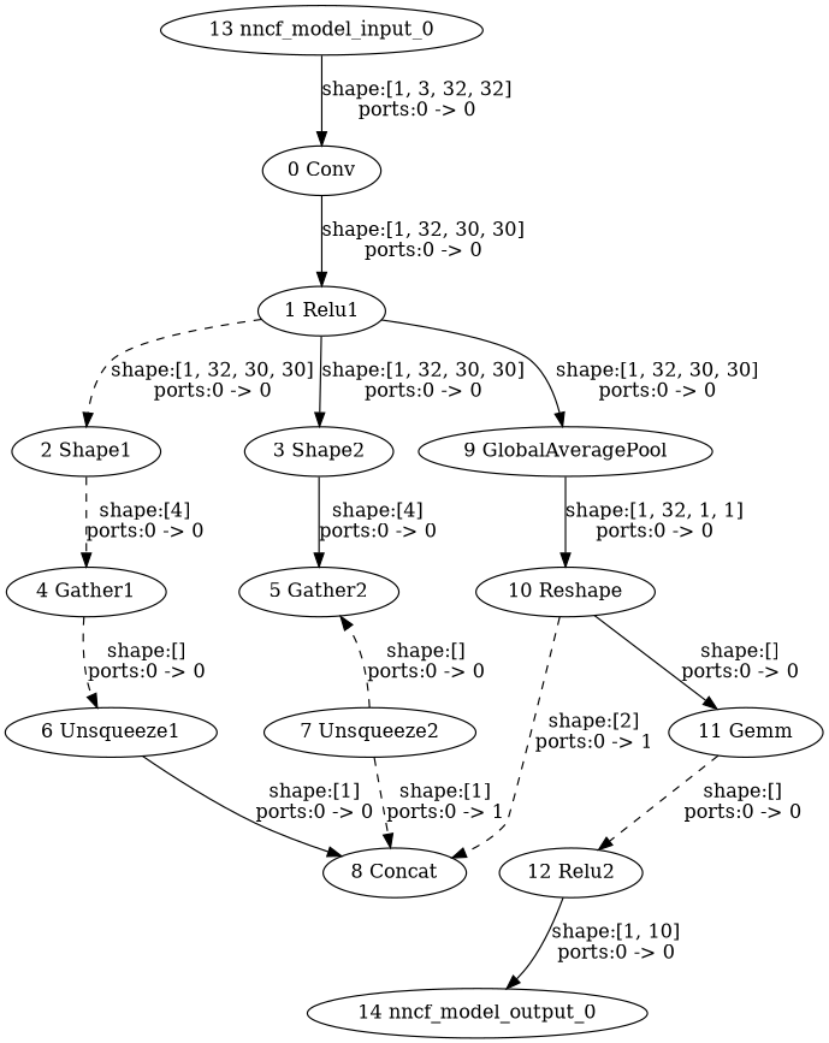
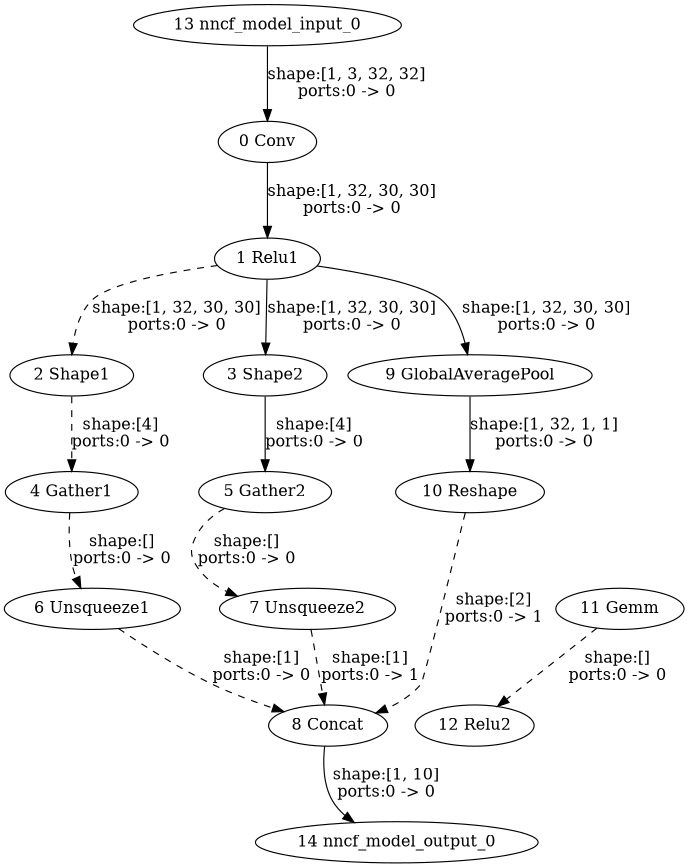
  strict digraph {
    node [type=Relu]
    edge [style=solid]
    "0 Conv" [type=Conv]
    "1 Relu1"
    "2 Shape1" [type=Shape]
    "3 Shape2" [type=Shape]
    "9 GlobalAveragePool" [type=GlobalAveragePool]
    "4 Gather1" [type=Gather]
    "5 Gather2" [type=Gather]
    "10 Reshape" [type=Reshape]
    "6 Unsqueeze1" [type=Unsqueeze]
    "7 Unsqueeze2" [type=Unsqueeze]
    "8 Concat" [type=Concat]
    "11 Gemm" [type=Gemm]
    "12 Relu2"
    "14 nncf_model_output_0" [type=nncf_model_output]
    "13 nncf_model_input_0" [type=nncf_model_input]
    "0 Conv" -> "1 Relu1" [label="shape:[1, 32, 30, 30]\nports:0 -> 0"]
    "1 Relu1" -> "2 Shape1" [label="shape:[1, 32, 30, 30]\nports:0 -> 0" style=dashed]
    "1 Relu1" -> "3 Shape2" [label="shape:[1, 32, 30, 30]\nports:0 -> 0"]
    "1 Relu1" -> "9 GlobalAveragePool" [label="shape:[1, 32, 30, 30]\nports:0 -> 0"]
    "2 Shape1" -> "4 Gather1" [label="shape:[4]\nports:0 -> 0" style=dashed]
    "3 Shape2" -> "5 Gather2" [label="shape:[4]\nports:0 -> 0"]
    "9 GlobalAveragePool" -> "10 Reshape" [label="shape:[1, 32, 1, 1]\nports:0 -> 0"]
    "4 Gather1" -> "6 Unsqueeze1" [label="shape:[]\nports:0 -> 0" style=dashed]
-   "7 Unsqueeze2" -> "5 Gather2" [label="shape:[]\nports:0 -> 0" style=dashed]
+   "5 Gather2" -> "7 Unsqueeze2" [label="shape:[]\nports:0 -> 0" style=dashed]
    "10 Reshape" -> "8 Concat" [label="shape:[2]\nports:0 -> 1" style=dashed]
-   "10 Reshape" -> "11 Gemm" [label="shape:[]\nports:0 -> 0"]
-   "6 Unsqueeze1" -> "8 Concat" [label="shape:[1]\nports:0 -> 0"]
+   "6 Unsqueeze1" -> "8 Concat" [label="shape:[1]\nports:0 -> 0" style=dashed]
    "7 Unsqueeze2" -> "8 Concat" [label="shape:[1]\nports:0 -> 1" style=dashed]
    "11 Gemm" -> "12 Relu2" [label="shape:[]\nports:0 -> 0" style=dashed]
-   "12 Relu2" -> "14 nncf_model_output_0" [label="shape:[1, 10]\nports:0 -> 0"]
+   "8 Concat" -> "14 nncf_model_output_0" [label="shape:[1, 10]\nports:0 -> 0"]
    "13 nncf_model_input_0" -> "0 Conv" [label="shape:[1, 3, 32, 32]\nports:0 -> 0"]
  }
